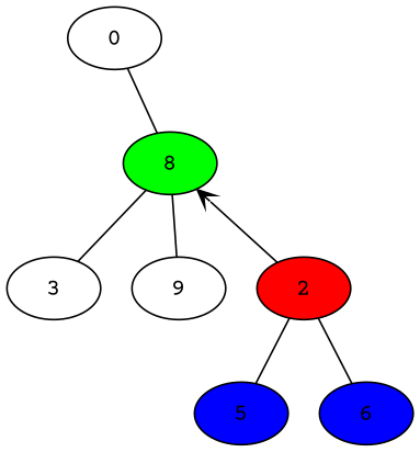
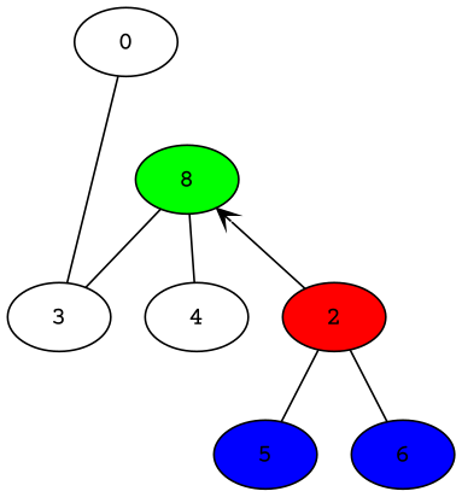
  graph {
    fontname="Courier Prime"
    node [fillcolor=white fontname="Courier Prime" style=filled]
    edge [arrowhead=none arrowtail=none dir=both fontname="Courier Prime"]
    n1 [fillcolor=green label=8]
    3
-   4 [label=9]
+   4
    2 [fillcolor=red]
    0
    5 [fillcolor=blue]
    6 [fillcolor=blue]
    n1 -- 3
    n1 -- 4
    n1 -- 2 [arrowtail=vee]
    2 -- 5
    2 -- 6
-   0 -- n1
+   0 -- 3
  }
